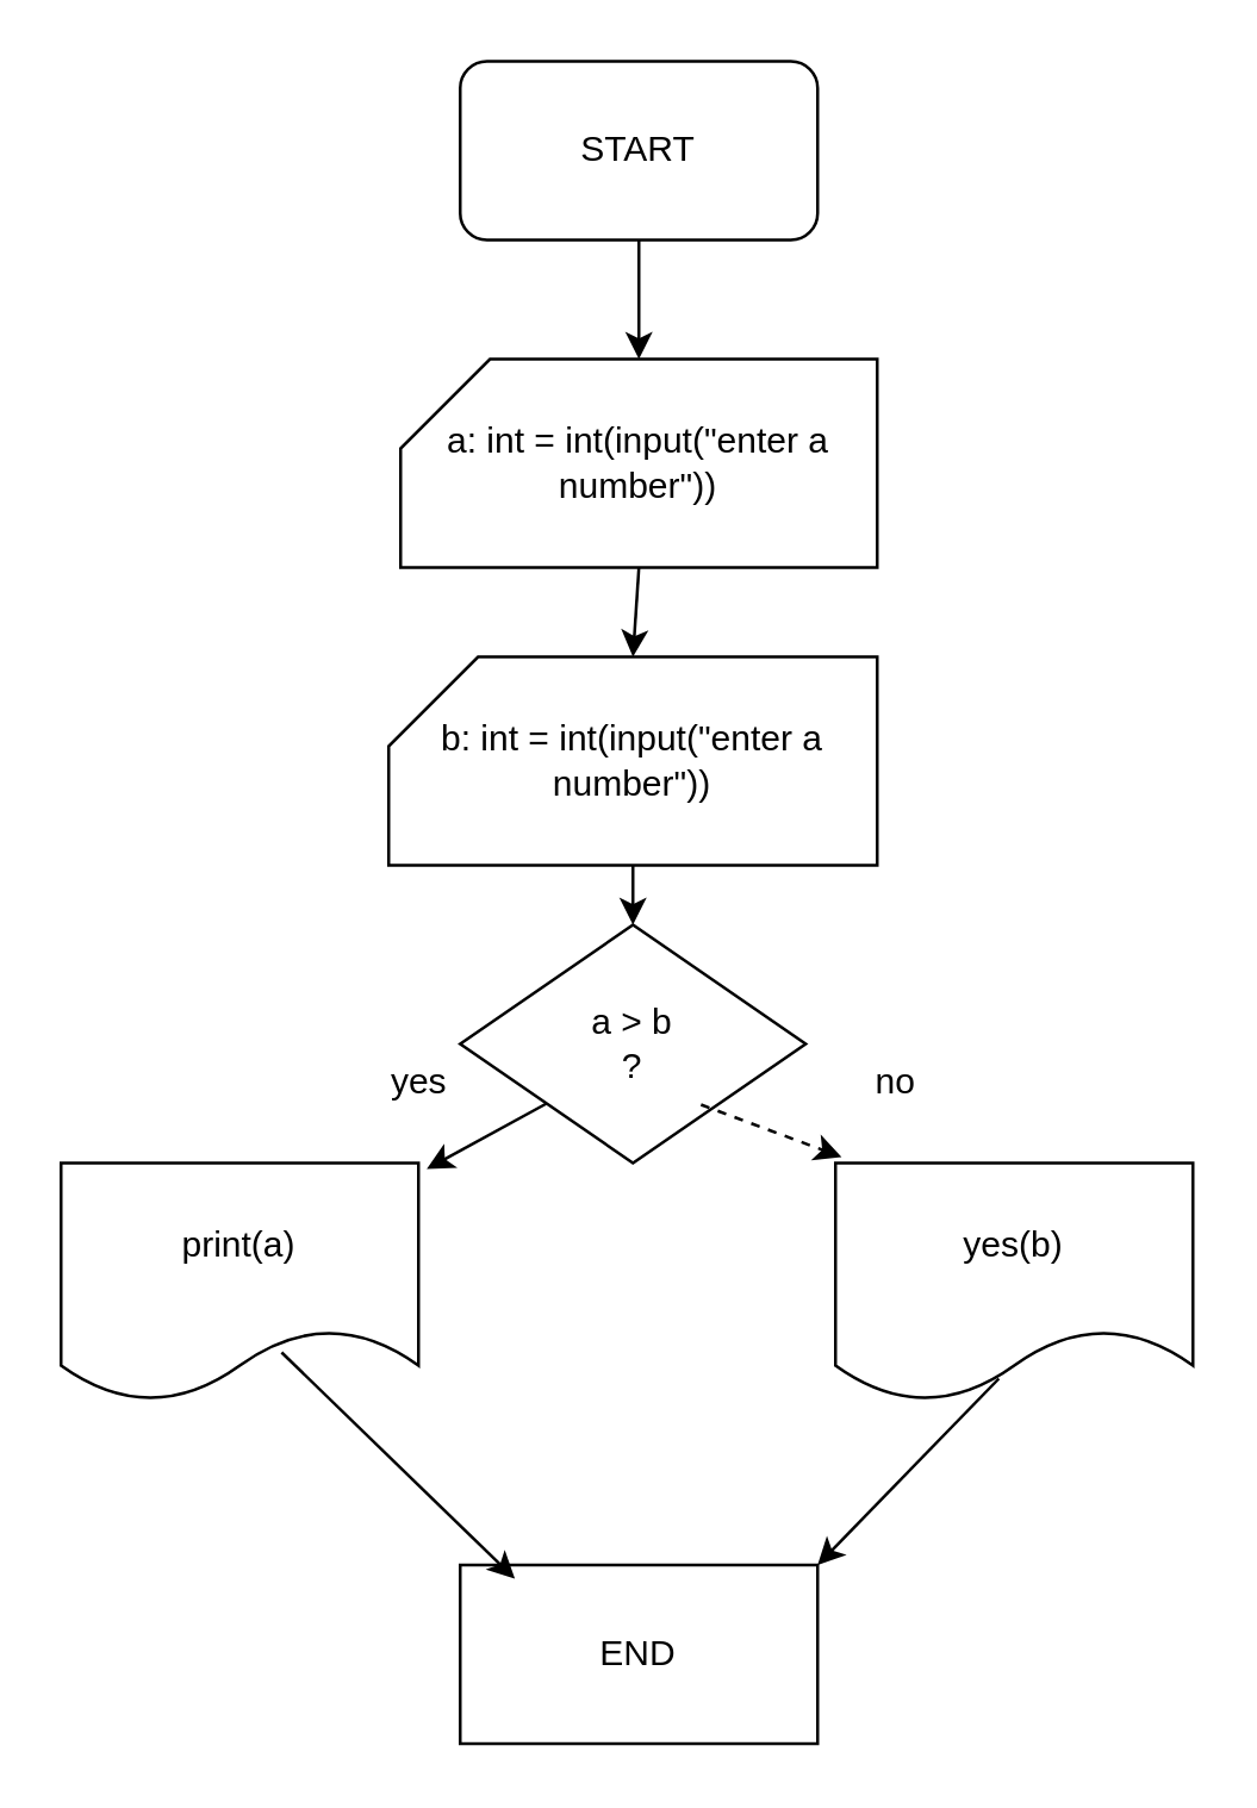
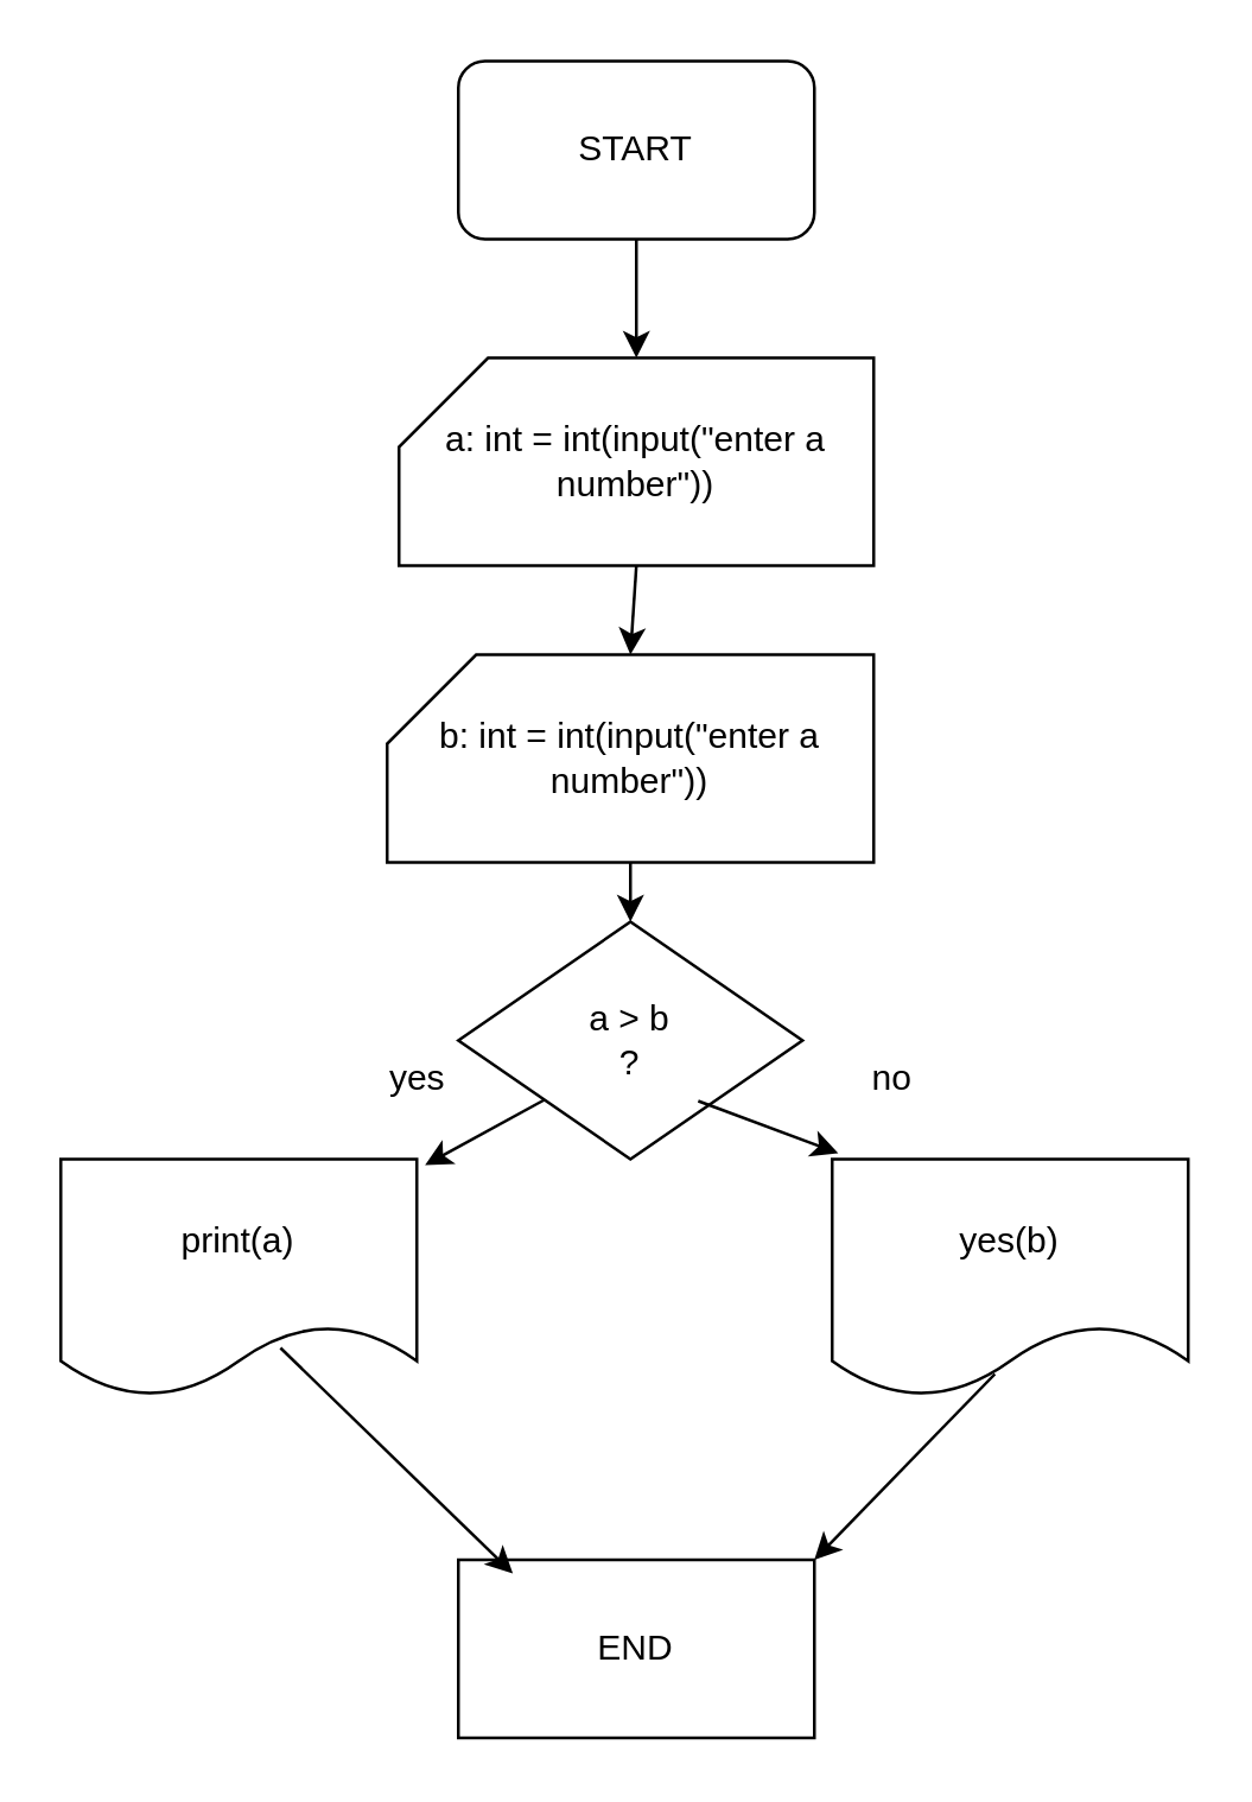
  <mxCell id="0" />
  <mxCell id="1" parent="0" />
  <mxCell id="2" value="END" style="whiteSpace=wrap;html=1;rounded=0;" parent="1" vertex="1"><mxGeometry x="154" y="525" width="120" height="60" as="geometry" /></mxCell>
  <mxCell id="3" value="START" style="rounded=1;whiteSpace=wrap;html=1;" parent="1" vertex="1"><mxGeometry x="154" y="20" width="120" height="60" as="geometry" /></mxCell>
  <mxCell id="4" value="a: int = int(input(&quot;enter a number&quot;))" style="shape=card;whiteSpace=wrap;html=1;" parent="1" vertex="1"><mxGeometry x="134" y="120" width="160" height="70" as="geometry" /></mxCell>
  <mxCell id="5" value="b: int = int(input(&quot;enter a number&quot;))" style="shape=card;whiteSpace=wrap;html=1;" parent="1" vertex="1"><mxGeometry x="130" y="220" width="164" height="70" as="geometry" /></mxCell>
  <mxCell id="6" value="&lt;br&gt;a &amp;gt; b&lt;div&gt;?&lt;br&gt;&lt;br&gt;&lt;/div&gt;" style="rhombus;whiteSpace=wrap;html=1;" parent="1" vertex="1"><mxGeometry x="154" y="310" width="116" height="80" as="geometry" /></mxCell>
  <mxCell id="7" value="print(a)" style="shape=document;whiteSpace=wrap;html=1;boundedLbl=1;" parent="1" vertex="1"><mxGeometry x="20" y="390" width="120" height="80" as="geometry" /></mxCell>
  <mxCell id="8" value="yes(b)" style="shape=document;whiteSpace=wrap;html=1;boundedLbl=1;" parent="1" vertex="1"><mxGeometry x="280" y="390" width="120" height="80" as="geometry" /></mxCell>
  <mxCell id="9" value="" style="endArrow=classic;html=1;rounded=0;exitX=0.5;exitY=1;exitDx=0;exitDy=0;entryX=0.5;entryY=0;entryDx=0;entryDy=0;entryPerimeter=0;" parent="1" source="3" target="4" edge="1"><mxGeometry width="50" height="50" relative="1" as="geometry"><mxPoint x="190" y="320" as="sourcePoint" /><mxPoint x="240" y="270" as="targetPoint" /></mxGeometry></mxCell>
  <mxCell id="10" value="" style="endArrow=classic;html=1;rounded=0;exitX=0.5;exitY=1;exitDx=0;exitDy=0;exitPerimeter=0;entryX=0.5;entryY=0;entryDx=0;entryDy=0;" parent="1" source="5" target="6" edge="1"><mxGeometry width="50" height="50" relative="1" as="geometry"><mxPoint x="190" y="320" as="sourcePoint" /><mxPoint x="240" y="270" as="targetPoint" /></mxGeometry></mxCell>
  <mxCell id="11" value="" style="endArrow=classic;html=1;rounded=0;exitX=0.5;exitY=1;exitDx=0;exitDy=0;exitPerimeter=0;entryX=0.5;entryY=0;entryDx=0;entryDy=0;entryPerimeter=0;" parent="1" source="4" target="5" edge="1"><mxGeometry width="50" height="50" relative="1" as="geometry"><mxPoint x="190" y="320" as="sourcePoint" /><mxPoint x="240" y="270" as="targetPoint" /></mxGeometry></mxCell>
- <mxCell id="12" value="" style="endArrow=classic;html=1;rounded=0;exitX=0.697;exitY=0.755;exitDx=0;exitDy=0;exitPerimeter=0;entryX=0.017;entryY=-0.025;entryDx=0;entryDy=0;entryPerimeter=0;dashed=1;" parent="1" source="6" target="8" edge="1"><mxGeometry width="50" height="50" relative="1" as="geometry"><mxPoint x="190" y="320" as="sourcePoint" /><mxPoint x="240" y="270" as="targetPoint" /></mxGeometry></mxCell>
+ <mxCell id="12" value="" style="endArrow=classic;html=1;rounded=0;exitX=0.697;exitY=0.755;exitDx=0;exitDy=0;exitPerimeter=0;entryX=0.017;entryY=-0.025;entryDx=0;entryDy=0;entryPerimeter=0;" parent="1" source="6" target="8" edge="1"><mxGeometry width="50" height="50" relative="1" as="geometry"><mxPoint x="190" y="320" as="sourcePoint" /><mxPoint x="240" y="270" as="targetPoint" /></mxGeometry></mxCell>
  <mxCell id="13" value="" style="endArrow=classic;html=1;rounded=0;exitX=0;exitY=1;exitDx=0;exitDy=0;entryX=1.023;entryY=0.025;entryDx=0;entryDy=0;entryPerimeter=0;" parent="1" source="6" target="7" edge="1"><mxGeometry width="50" height="50" relative="1" as="geometry"><mxPoint x="190" y="320" as="sourcePoint" /><mxPoint x="240" y="270" as="targetPoint" /></mxGeometry></mxCell>
  <mxCell id="14" value="" style="endArrow=classic;html=1;rounded=0;exitX=0.617;exitY=0.795;exitDx=0;exitDy=0;exitPerimeter=0;entryX=0.153;entryY=0.077;entryDx=0;entryDy=0;entryPerimeter=0;" parent="1" source="7" target="2" edge="1"><mxGeometry width="50" height="50" relative="1" as="geometry"><mxPoint x="190" y="320" as="sourcePoint" /><mxPoint x="240" y="270" as="targetPoint" /></mxGeometry></mxCell>
  <mxCell id="15" value="" style="endArrow=classic;html=1;rounded=0;exitX=0.457;exitY=0.905;exitDx=0;exitDy=0;exitPerimeter=0;entryX=1;entryY=0;entryDx=0;entryDy=0;" parent="1" source="8" target="2" edge="1"><mxGeometry width="50" height="50" relative="1" as="geometry"><mxPoint x="190" y="320" as="sourcePoint" /><mxPoint x="240" y="270" as="targetPoint" /></mxGeometry></mxCell>
  <mxCell id="16" value="yes" style="text;html=1;align=center;verticalAlign=middle;resizable=0;points=[];autosize=1;strokeColor=none;fillColor=none;" vertex="1" parent="1"><mxGeometry x="120" y="348" width="40" height="30" as="geometry" /></mxCell>
  <mxCell id="17" value="no" style="text;html=1;align=center;verticalAlign=middle;resizable=0;points=[];autosize=1;strokeColor=none;fillColor=none;" vertex="1" parent="1"><mxGeometry x="280" y="348" width="40" height="30" as="geometry" /></mxCell>
